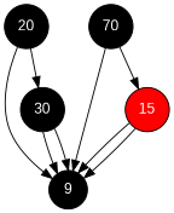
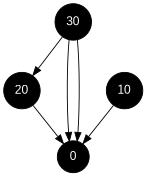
  digraph {
    node [color=black fontcolor=white fontname=Arial shape=circle style=filled]
    20
-   0 [label=9]
+   0
    30
-   10 [label=70]
-   15 [fillcolor=red]
+   10
    20 -> 0
-   20 -> 30
+   30 -> 20
    30 -> 0
    30 -> 0
    10 -> 0
-   10 -> 15
-   15 -> 0
-   15 -> 0
  }
